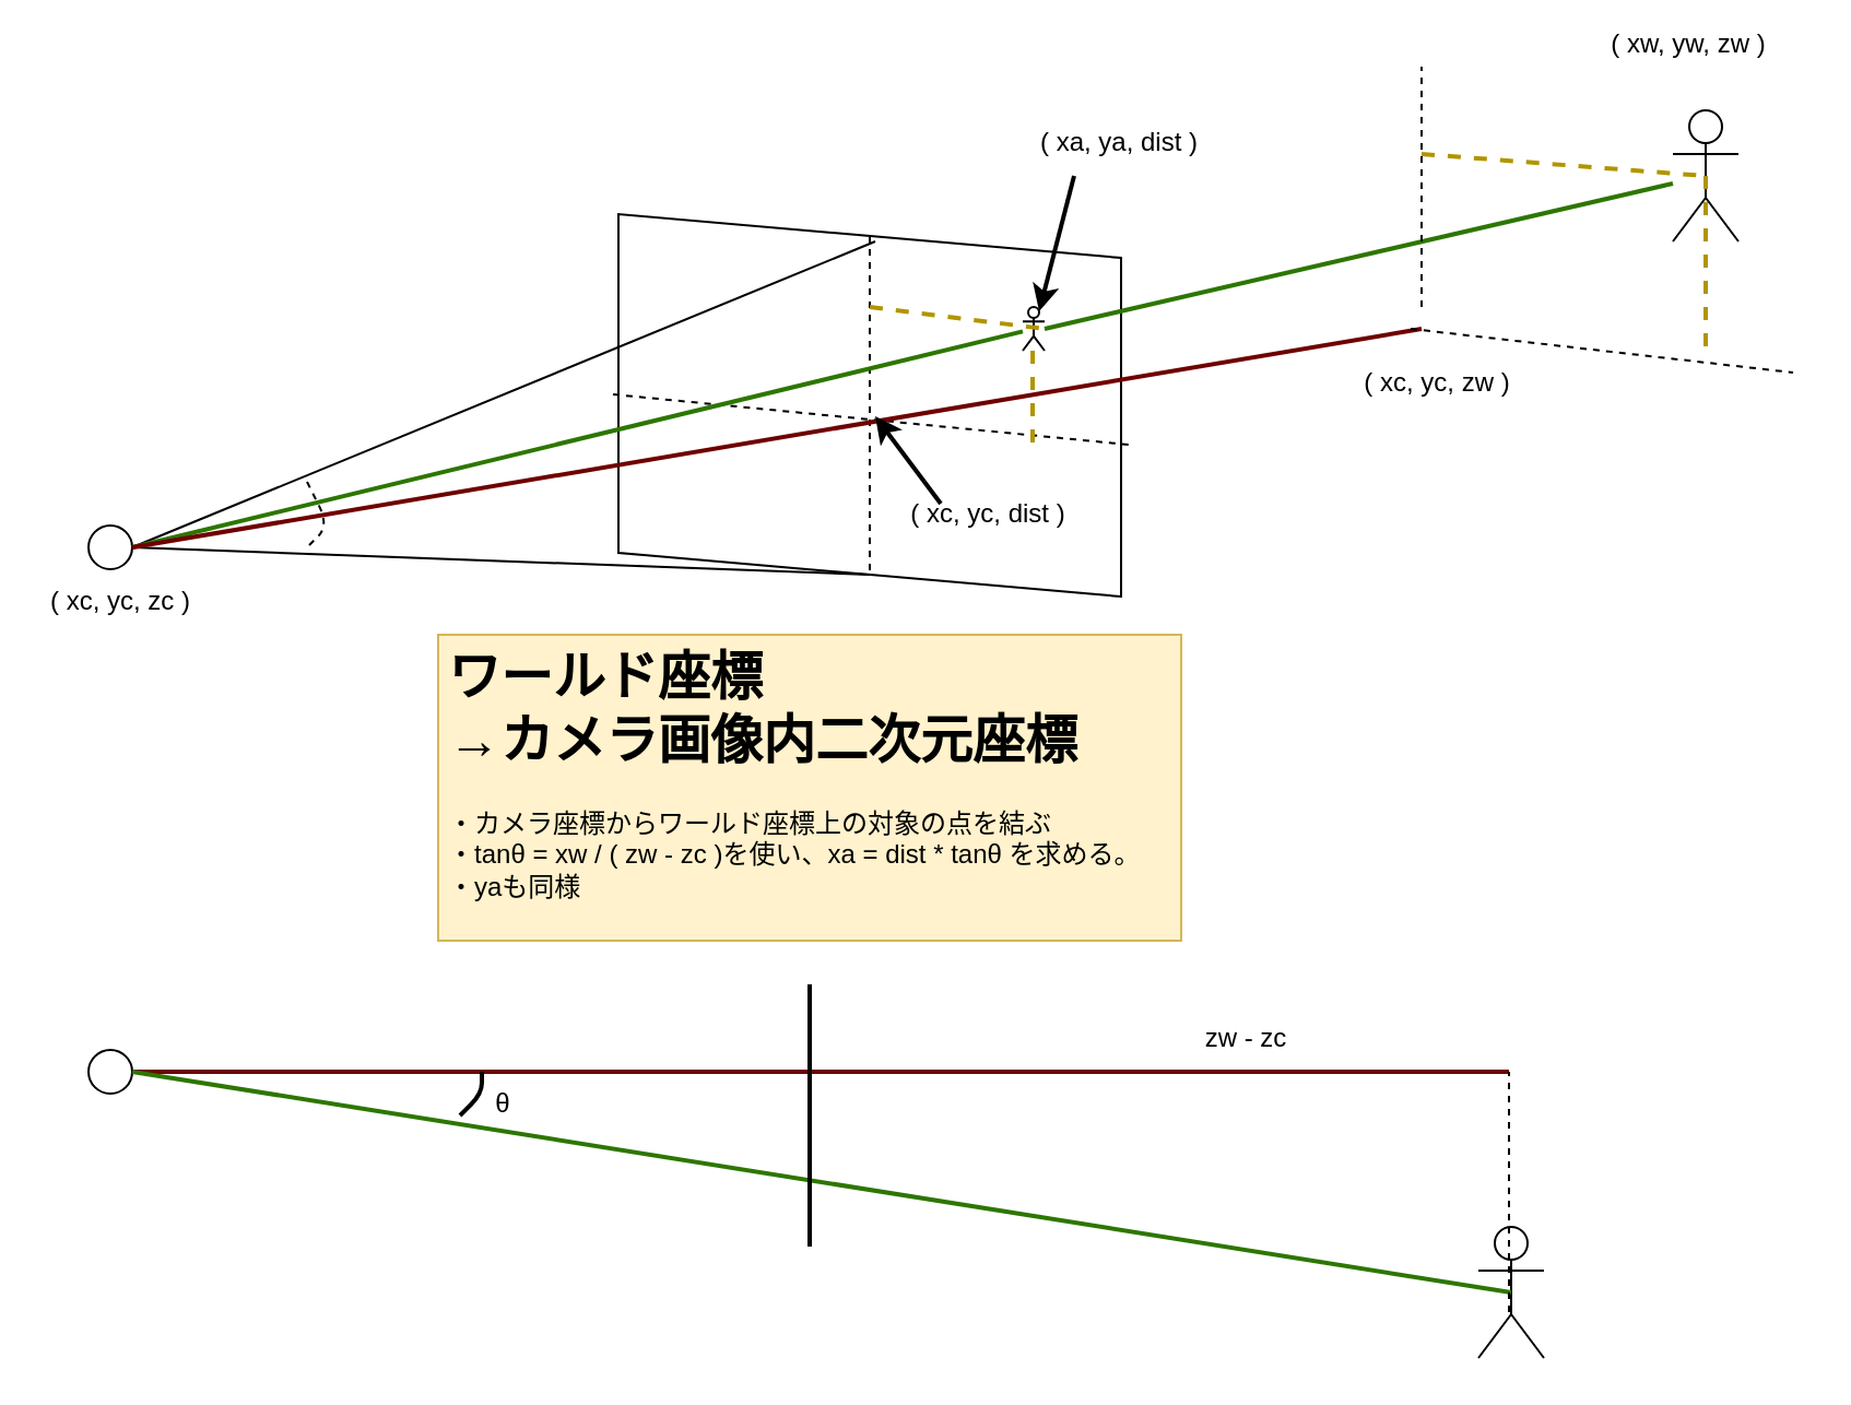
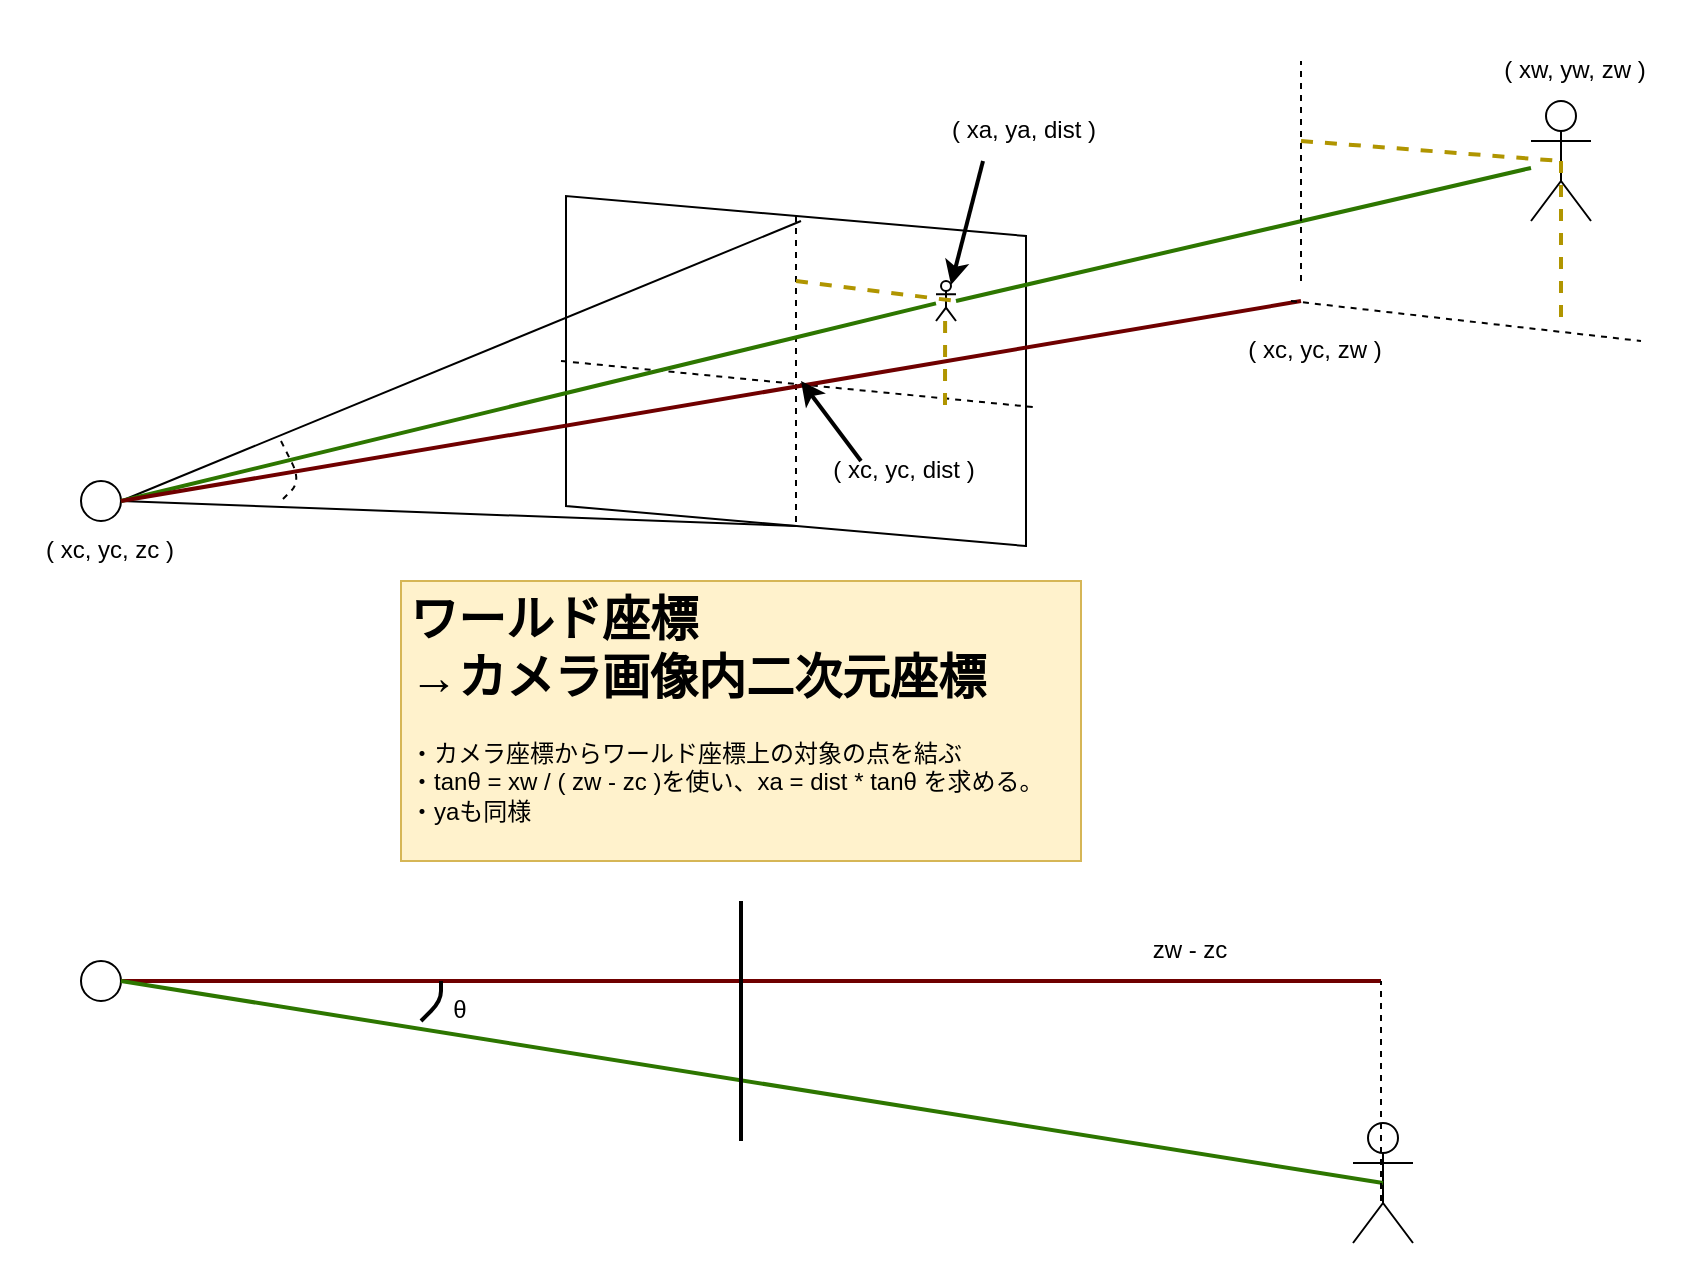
  <mxCell id="0" />
  <mxCell id="1" parent="0" />
  <mxCell id="2" value="" style="shape=parallelogram;perimeter=parallelogramPerimeter;whiteSpace=wrap;html=1;fixedSize=1;rotation=-90;" vertex="1" parent="1"><mxGeometry x="310" y="70" width="175" height="230" as="geometry" /></mxCell>
  <mxCell id="3" value="" style="ellipse;whiteSpace=wrap;html=1;aspect=fixed;" vertex="1" parent="1"><mxGeometry x="40" y="240" width="20" height="20" as="geometry" /></mxCell>
  <mxCell id="4" value="" style="endArrow=none;dashed=1;html=1;entryX=0.397;entryY=1.015;entryDx=0;entryDy=0;entryPerimeter=0;" edge="1" parent="1" target="2"><mxGeometry width="50" height="50" relative="1" as="geometry"><mxPoint x="280" y="180" as="sourcePoint" /><mxPoint x="560" y="230" as="targetPoint" /></mxGeometry></mxCell>
  <mxCell id="5" value="" style="endArrow=none;dashed=1;html=1;entryX=0;entryY=0.5;entryDx=0;entryDy=0;exitX=1;exitY=0.5;exitDx=0;exitDy=0;" edge="1" parent="1" source="2" target="2"><mxGeometry width="50" height="50" relative="1" as="geometry"><mxPoint x="290" y="190" as="sourcePoint" /><mxPoint x="525.95" y="213.025" as="targetPoint" /></mxGeometry></mxCell>
  <mxCell id="6" value="" style="endArrow=none;html=1;" edge="1" parent="1"><mxGeometry width="50" height="50" relative="1" as="geometry"><mxPoint x="60" y="250" as="sourcePoint" /><mxPoint x="400" y="110" as="targetPoint" /></mxGeometry></mxCell>
  <mxCell id="7" value="" style="endArrow=none;html=1;exitX=1;exitY=0.5;exitDx=0;exitDy=0;entryX=0;entryY=0.5;entryDx=0;entryDy=0;" edge="1" parent="1" source="3" target="2"><mxGeometry width="50" height="50" relative="1" as="geometry"><mxPoint x="69.285" y="256.286" as="sourcePoint" /><mxPoint x="410" y="120" as="targetPoint" /></mxGeometry></mxCell>
  <mxCell id="8" value="" style="endArrow=none;html=1;exitX=1;exitY=0.5;exitDx=0;exitDy=0;fillColor=#60a917;strokeColor=#2D7600;startArrow=none;strokeWidth=2;" edge="1" parent="1" source="11" target="10"><mxGeometry width="50" height="50" relative="1" as="geometry"><mxPoint x="79.285" y="266.286" as="sourcePoint" /><mxPoint x="400" y="190" as="targetPoint" /></mxGeometry></mxCell>
  <mxCell id="9" value="" style="endArrow=none;dashed=1;html=1;fontColor=#000000;" edge="1" parent="1"><mxGeometry width="50" height="50" relative="1" as="geometry"><mxPoint x="140" y="220" as="sourcePoint" /><mxPoint x="140" y="250" as="targetPoint" /><Array as="points"><mxPoint x="150" y="240" /></Array></mxGeometry></mxCell>
  <mxCell id="10" value="" style="shape=umlActor;verticalLabelPosition=bottom;verticalAlign=top;html=1;outlineConnect=0;" vertex="1" parent="1"><mxGeometry x="765" y="50" width="30" height="60" as="geometry" /></mxCell>
  <mxCell id="11" value="" style="shape=umlActor;verticalLabelPosition=bottom;verticalAlign=top;html=1;outlineConnect=0;" vertex="1" parent="1"><mxGeometry x="467.5" y="140" width="10" height="20" as="geometry" /></mxCell>
  <mxCell id="12" value="" style="endArrow=none;html=1;exitX=1;exitY=0.5;exitDx=0;exitDy=0;fillColor=#60a917;strokeColor=#2D7600;strokeWidth=2;" edge="1" parent="1" source="3" target="11"><mxGeometry width="50" height="50" relative="1" as="geometry"><mxPoint x="60" y="250" as="sourcePoint" /><mxPoint x="690" y="93.721" as="targetPoint" /></mxGeometry></mxCell>
  <mxCell id="13" value="&lt;h1&gt;ワールド座標&lt;br&gt;→カメラ画像内二次元座標&lt;/h1&gt;&lt;p&gt;・カメラ座標からワールド座標上の対象の点を結ぶ&lt;br&gt;・&lt;span style=&quot;text-align: justify&quot;&gt;tanθ = xw / ( zw - zc )&lt;/span&gt;&lt;span style=&quot;text-align: justify&quot;&gt;を使い、&lt;/span&gt;&lt;span style=&quot;text-align: justify&quot;&gt;xa = dist * tanθ&lt;/span&gt;&lt;span style=&quot;text-align: justify&quot;&gt;&amp;nbsp;を求める。&lt;br&gt;・yaも同様&lt;/span&gt;&lt;/p&gt;" style="text;html=1;strokeColor=#d6b656;fillColor=#fff2cc;spacing=5;spacingTop=-20;whiteSpace=wrap;overflow=hidden;rounded=0;fontColor=#000000;" vertex="1" parent="1"><mxGeometry x="200" y="290" width="340" height="140" as="geometry" /></mxCell>
  <mxCell id="14" value="" style="endArrow=none;html=1;exitX=1;exitY=0.5;exitDx=0;exitDy=0;fillColor=#a20025;strokeColor=#6F0000;strokeWidth=2;" edge="1" parent="1"><mxGeometry width="50" height="50" relative="1" as="geometry"><mxPoint x="60" y="250" as="sourcePoint" /><mxPoint x="650" y="150" as="targetPoint" /></mxGeometry></mxCell>
  <mxCell id="15" value="" style="endArrow=none;dashed=1;html=1;entryX=0.397;entryY=1.015;entryDx=0;entryDy=0;entryPerimeter=0;fillColor=#e3c800;strokeColor=#B09500;strokeWidth=2;" edge="1" parent="1"><mxGeometry width="50" height="50" relative="1" as="geometry"><mxPoint x="472.05" y="160" as="sourcePoint" /><mxPoint x="472" y="203.025" as="targetPoint" /></mxGeometry></mxCell>
  <mxCell id="16" value="" style="endArrow=none;dashed=1;html=1;fillColor=#e3c800;strokeColor=#B09500;strokeWidth=2;" edge="1" parent="1"><mxGeometry width="50" height="50" relative="1" as="geometry"><mxPoint x="397.5" y="140" as="sourcePoint" /><mxPoint x="477.5" y="150" as="targetPoint" /></mxGeometry></mxCell>
  <mxCell id="17" value="" style="endArrow=none;dashed=1;html=1;fillColor=#e3c800;strokeColor=#B09500;strokeWidth=2;entryX=0.5;entryY=0.5;entryDx=0;entryDy=0;entryPerimeter=0;" edge="1" parent="1" target="10"><mxGeometry width="50" height="50" relative="1" as="geometry"><mxPoint x="650" y="70" as="sourcePoint" /><mxPoint x="740" y="80" as="targetPoint" /></mxGeometry></mxCell>
- <mxCell id="18" value="( xw, yw, zw )" style="text;html=1;strokeColor=none;fillColor=none;align=center;verticalAlign=middle;whiteSpace=wrap;rounded=0;" vertex="1" parent="1"><mxGeometry x="735" y="5" width="75" height="30" as="geometry" /></mxCell>
+ <mxCell id="18" value="( xw, yw, zw )" style="text;html=1;strokeColor=none;fillColor=none;align=center;verticalAlign=middle;whiteSpace=wrap;rounded=0;" vertex="1" parent="1"><mxGeometry x="750" y="20" width="75" height="30" as="geometry" /></mxCell>
  <mxCell id="19" value="" style="endArrow=none;dashed=1;html=1;" edge="1" parent="1"><mxGeometry width="50" height="50" relative="1" as="geometry"><mxPoint x="645" y="150" as="sourcePoint" /><mxPoint x="820" y="170" as="targetPoint" /></mxGeometry></mxCell>
  <mxCell id="20" value="" style="endArrow=none;dashed=1;html=1;" edge="1" parent="1"><mxGeometry width="50" height="50" relative="1" as="geometry"><mxPoint x="650" y="140" as="sourcePoint" /><mxPoint x="650" y="30" as="targetPoint" /></mxGeometry></mxCell>
  <mxCell id="21" value="( xc, yc, zc )" style="text;html=1;strokeColor=none;fillColor=none;align=center;verticalAlign=middle;whiteSpace=wrap;rounded=0;" vertex="1" parent="1"><mxGeometry x="20" y="260" width="70" height="30" as="geometry" /></mxCell>
  <mxCell id="22" value="( xc, yc, zw )" style="text;html=1;strokeColor=none;fillColor=none;align=center;verticalAlign=middle;whiteSpace=wrap;rounded=0;" vertex="1" parent="1"><mxGeometry x="620" y="160" width="75" height="30" as="geometry" /></mxCell>
  <mxCell id="23" value="" style="endArrow=none;dashed=1;html=1;fillColor=#e3c800;strokeColor=#B09500;strokeWidth=2;exitX=0.5;exitY=0.5;exitDx=0;exitDy=0;exitPerimeter=0;" edge="1" parent="1" source="10"><mxGeometry width="50" height="50" relative="1" as="geometry"><mxPoint x="780" y="120" as="sourcePoint" /><mxPoint x="780" y="160" as="targetPoint" /></mxGeometry></mxCell>
  <mxCell id="24" value="( xc, yc, dist )" style="text;html=1;strokeColor=none;fillColor=none;align=center;verticalAlign=middle;whiteSpace=wrap;rounded=0;" vertex="1" parent="1"><mxGeometry x="410" y="220" width="84" height="30" as="geometry" /></mxCell>
  <mxCell id="25" value="" style="endArrow=classic;html=1;strokeWidth=2;" edge="1" parent="1"><mxGeometry width="50" height="50" relative="1" as="geometry"><mxPoint x="430" y="230" as="sourcePoint" /><mxPoint x="400" y="190" as="targetPoint" /></mxGeometry></mxCell>
  <mxCell id="26" value="( xa, ya, dist )" style="text;html=1;strokeColor=none;fillColor=none;align=center;verticalAlign=middle;whiteSpace=wrap;rounded=0;" vertex="1" parent="1"><mxGeometry x="470" y="50" width="84" height="30" as="geometry" /></mxCell>
  <mxCell id="27" value="" style="endArrow=classic;html=1;strokeWidth=2;entryX=0.75;entryY=0.1;entryDx=0;entryDy=0;entryPerimeter=0;exitX=0.25;exitY=1;exitDx=0;exitDy=0;" edge="1" parent="1" source="26" target="11"><mxGeometry width="50" height="50" relative="1" as="geometry"><mxPoint x="490" y="60" as="sourcePoint" /><mxPoint x="460" y="20" as="targetPoint" /></mxGeometry></mxCell>
  <mxCell id="28" value="" style="group" vertex="1" connectable="0" parent="1"><mxGeometry x="40" y="450" width="696" height="171" as="geometry" /></mxCell>
  <mxCell id="29" value="" style="ellipse;whiteSpace=wrap;html=1;" vertex="1" parent="28"><mxGeometry y="30" width="20" height="20" as="geometry" /></mxCell>
  <mxCell id="30" value="" style="endArrow=none;html=1;exitX=1;exitY=0.5;exitDx=0;exitDy=0;fillColor=#a20025;strokeColor=#6F0000;strokeWidth=2;" edge="1" parent="28" source="29"><mxGeometry width="50" height="50" relative="1" as="geometry"><mxPoint x="30" y="40" as="sourcePoint" /><mxPoint x="650" y="40" as="targetPoint" /></mxGeometry></mxCell>
  <mxCell id="31" value="" style="shape=umlActor;verticalLabelPosition=bottom;verticalAlign=top;html=1;outlineConnect=0;" vertex="1" parent="28"><mxGeometry x="636" y="111" width="30" height="60" as="geometry" /></mxCell>
  <mxCell id="32" value="" style="endArrow=none;html=1;exitX=1;exitY=0.5;exitDx=0;exitDy=0;fillColor=#60a917;strokeColor=#2D7600;strokeWidth=2;entryX=0.5;entryY=0.5;entryDx=0;entryDy=0;entryPerimeter=0;" edge="1" parent="28" source="29" target="31"><mxGeometry width="50" height="50" relative="1" as="geometry"><mxPoint x="30" y="138.79" as="sourcePoint" /><mxPoint x="437.5" y="40.002" as="targetPoint" /></mxGeometry></mxCell>
  <mxCell id="33" value="" style="endArrow=none;html=1;strokeWidth=2;" edge="1" parent="28"><mxGeometry width="50" height="50" relative="1" as="geometry"><mxPoint x="330" as="sourcePoint" /><mxPoint x="330" y="120" as="targetPoint" /></mxGeometry></mxCell>
  <mxCell id="34" value="" style="endArrow=none;dashed=1;html=1;" edge="1" parent="28"><mxGeometry width="50" height="50" relative="1" as="geometry"><mxPoint x="650" y="150" as="sourcePoint" /><mxPoint x="650" y="40" as="targetPoint" /></mxGeometry></mxCell>
- <mxCell id="35" value="zw - zc" style="text;html=1;strokeColor=none;fillColor=none;align=center;verticalAlign=middle;whiteSpace=wrap;rounded=0;" vertex="1" parent="28"><mxGeometry x="500" y="10" width="60" height="30" as="geometry" /></mxCell>
+ <mxCell id="35" value="zw - zc" style="text;html=1;strokeColor=none;fillColor=none;align=center;verticalAlign=middle;whiteSpace=wrap;rounded=0;" vertex="1" parent="28"><mxGeometry x="525" y="10" width="60" height="30" as="geometry" /></mxCell>
  <mxCell id="36" value="θ" style="text;html=1;strokeColor=none;fillColor=none;align=center;verticalAlign=middle;whiteSpace=wrap;rounded=0;" vertex="1" parent="28"><mxGeometry x="160" y="40" width="60" height="30" as="geometry" /></mxCell>
  <mxCell id="37" value="" style="endArrow=none;html=1;strokeWidth=2;" edge="1" parent="28"><mxGeometry width="50" height="50" relative="1" as="geometry"><mxPoint x="170" y="60" as="sourcePoint" /><mxPoint x="180" y="40" as="targetPoint" /><Array as="points"><mxPoint x="180" y="50" /></Array></mxGeometry></mxCell>
